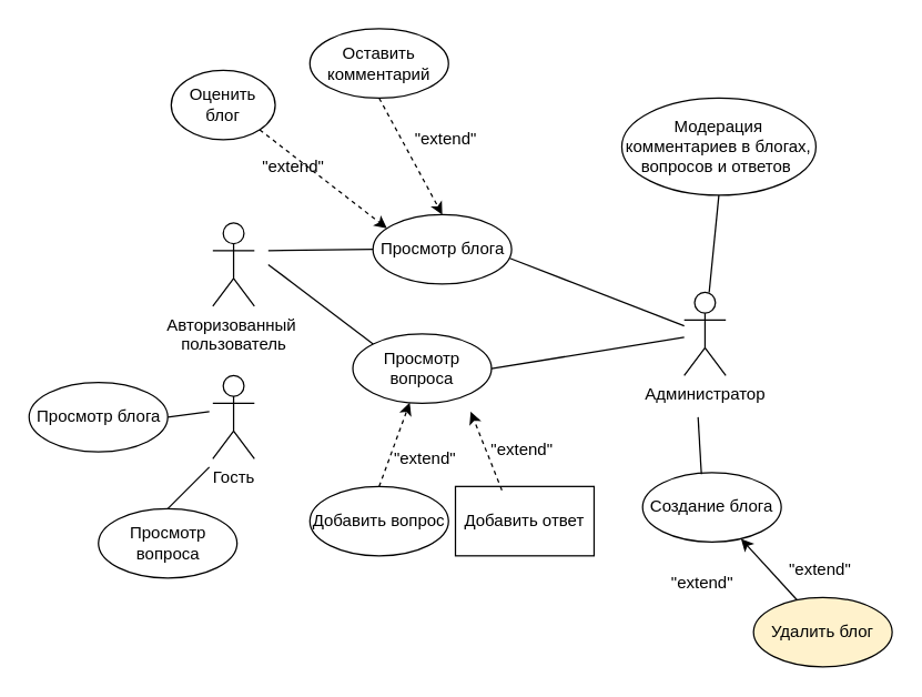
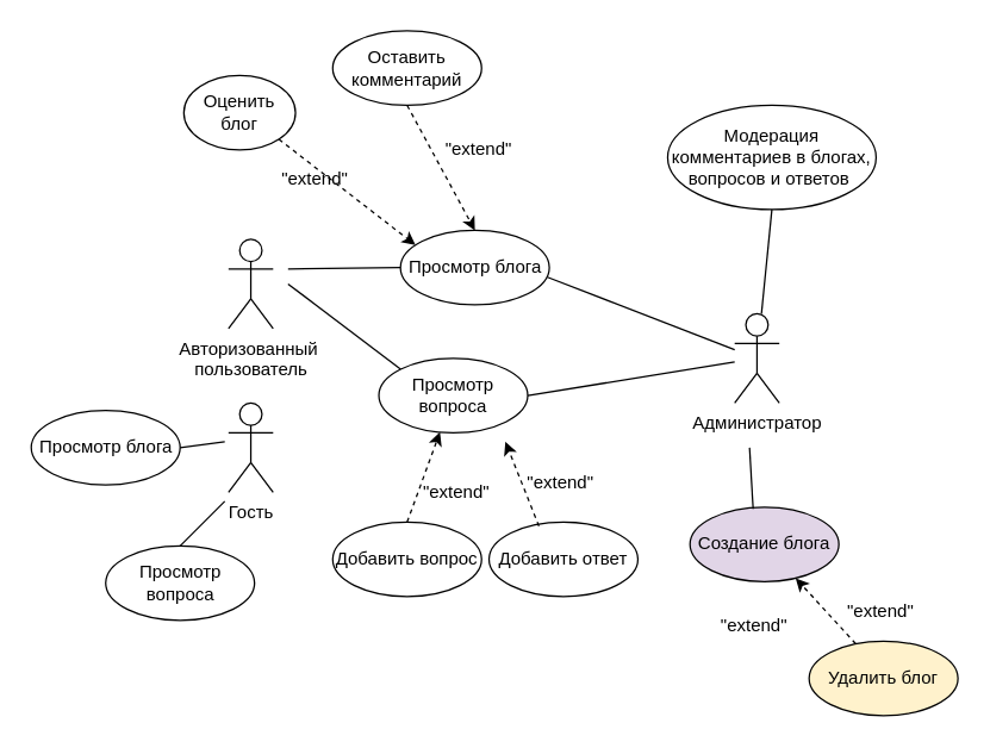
  <mxCell id="0" />
  <mxCell id="1" parent="0" />
  <mxCell id="2" value="Авторизованный&amp;nbsp;&lt;div&gt;пользователь&lt;/div&gt;" style="shape=umlActor;verticalLabelPosition=bottom;verticalAlign=top;html=1;outlineConnect=0;" parent="1" vertex="1"><mxGeometry x="153" y="160" width="30" height="60" as="geometry" /></mxCell>
  <mxCell id="3" value="Гость" style="shape=umlActor;verticalLabelPosition=bottom;verticalAlign=top;html=1;outlineConnect=0;" parent="1" vertex="1"><mxGeometry x="153" y="270" width="30" height="60" as="geometry" /></mxCell>
  <mxCell id="4" value="Администратор" style="shape=umlActor;verticalLabelPosition=bottom;verticalAlign=top;html=1;outlineConnect=0;" parent="1" vertex="1"><mxGeometry x="493" y="210" width="30" height="60" as="geometry" /></mxCell>
  <mxCell id="5" value="Просмотр блога" style="ellipse;whiteSpace=wrap;html=1;" parent="1" vertex="1"><mxGeometry x="268.5" y="154" width="100" height="50" as="geometry" /></mxCell>
  <mxCell id="6" value="Просмотр вопроса" style="ellipse;whiteSpace=wrap;html=1;" parent="1" vertex="1"><mxGeometry x="254" y="240" width="100" height="50" as="geometry" /></mxCell>
  <mxCell id="7" value="" style="endArrow=none;html=1;rounded=0;entryX=0;entryY=0.5;entryDx=0;entryDy=0;" parent="1" target="5" edge="1"><mxGeometry width="50" height="50" relative="1" as="geometry"><mxPoint x="193" y="180" as="sourcePoint" /><mxPoint x="233" y="120" as="targetPoint" /></mxGeometry></mxCell>
  <mxCell id="8" value="" style="endArrow=none;html=1;rounded=0;entryX=0;entryY=0;entryDx=0;entryDy=0;" parent="1" target="6" edge="1"><mxGeometry width="50" height="50" relative="1" as="geometry"><mxPoint x="193" y="190" as="sourcePoint" /><mxPoint x="263" y="230" as="targetPoint" /></mxGeometry></mxCell>
  <mxCell id="9" value="Оценить блог" style="ellipse;whiteSpace=wrap;html=1;" parent="1" vertex="1"><mxGeometry x="123" y="50" width="75" height="50" as="geometry" /></mxCell>
  <mxCell id="10" value="Оставить комментарий" style="ellipse;whiteSpace=wrap;html=1;" parent="1" vertex="1"><mxGeometry x="223" y="20" width="100" height="50" as="geometry" /></mxCell>
  <mxCell id="11" value="" style="endArrow=classic;dashed=1;html=1;rounded=0;exitX=0.5;exitY=1;exitDx=0;exitDy=0;endFill=1;startFill=0;entryX=0.5;entryY=0;entryDx=0;entryDy=0;" parent="1" source="10" target="5" edge="1"><mxGeometry width="50" height="50" relative="1" as="geometry"><mxPoint x="363" y="150" as="sourcePoint" /><mxPoint x="323" y="120" as="targetPoint" /></mxGeometry></mxCell>
  <mxCell id="12" value="" style="endArrow=classic;dashed=1;html=1;rounded=0;exitX=1;exitY=1;exitDx=0;exitDy=0;endFill=1;startFill=0;entryX=0.101;entryY=0.197;entryDx=0;entryDy=0;entryPerimeter=0;" parent="1" source="9" target="5" edge="1"><mxGeometry width="50" height="50" relative="1" as="geometry"><mxPoint x="213" y="90" as="sourcePoint" /><mxPoint x="230" y="157" as="targetPoint" /></mxGeometry></mxCell>
  <mxCell id="13" value="&quot;extend&quot;" style="text;strokeColor=none;fillColor=none;align=left;verticalAlign=middle;spacingLeft=4;spacingRight=4;overflow=hidden;points=[[0,0.5],[1,0.5]];portConstraint=eastwest;rotatable=0;whiteSpace=wrap;html=1;" parent="1" vertex="1"><mxGeometry x="293" y="90" width="70" height="20" as="geometry" /></mxCell>
  <mxCell id="14" value="&quot;extend&quot;" style="text;strokeColor=none;fillColor=none;align=left;verticalAlign=middle;spacingLeft=4;spacingRight=4;overflow=hidden;points=[[0,0.5],[1,0.5]];portConstraint=eastwest;rotatable=0;whiteSpace=wrap;html=1;" parent="1" vertex="1"><mxGeometry x="183" y="110" width="70" height="20" as="geometry" /></mxCell>
  <mxCell id="15" value="Добавить вопрос" style="ellipse;whiteSpace=wrap;html=1;" parent="1" vertex="1"><mxGeometry x="223" y="350" width="100" height="50" as="geometry" /></mxCell>
- <mxCell id="16" value="Добавить ответ" style="whiteSpace=wrap;html=1;rounded=0;" parent="1" vertex="1"><mxGeometry x="328" y="350" width="100" height="50" as="geometry" /></mxCell>
+ <mxCell id="16" value="Добавить ответ" style="ellipse;whiteSpace=wrap;html=1;" parent="1" vertex="1"><mxGeometry x="328" y="350" width="100" height="50" as="geometry" /></mxCell>
  <mxCell id="17" value="" style="endArrow=classic;dashed=1;html=1;rounded=0;exitX=0.335;exitY=0.054;exitDx=0;exitDy=0;endFill=1;startFill=0;exitPerimeter=0;" parent="1" source="16" edge="1"><mxGeometry width="50" height="50" relative="1" as="geometry"><mxPoint x="383" y="270" as="sourcePoint" /><mxPoint x="339" y="296" as="targetPoint" /></mxGeometry></mxCell>
  <mxCell id="18" value="" style="endArrow=classic;dashed=1;html=1;rounded=0;exitX=0.5;exitY=0;exitDx=0;exitDy=0;endFill=1;startFill=0;" parent="1" source="15" target="6" edge="1"><mxGeometry width="50" height="50" relative="1" as="geometry"><mxPoint x="247.5" y="363" as="sourcePoint" /><mxPoint x="228.5" y="306" as="targetPoint" /></mxGeometry></mxCell>
  <mxCell id="19" value="&quot;extend&quot;" style="text;strokeColor=none;fillColor=none;align=left;verticalAlign=middle;spacingLeft=4;spacingRight=4;overflow=hidden;points=[[0,0.5],[1,0.5]];portConstraint=eastwest;rotatable=0;whiteSpace=wrap;html=1;" parent="1" vertex="1"><mxGeometry x="348" y="314" width="70" height="20" as="geometry" /></mxCell>
  <mxCell id="20" value="&quot;extend&quot;" style="text;strokeColor=none;fillColor=none;align=left;verticalAlign=middle;spacingLeft=4;spacingRight=4;overflow=hidden;points=[[0,0.5],[1,0.5]];portConstraint=eastwest;rotatable=0;whiteSpace=wrap;html=1;" parent="1" vertex="1"><mxGeometry x="278" y="320" width="70" height="20" as="geometry" /></mxCell>
  <mxCell id="21" value="Модерация комментариев в блогах, вопросов и ответов&amp;nbsp;" style="ellipse;whiteSpace=wrap;html=1;" parent="1" vertex="1"><mxGeometry x="448" y="70" width="140" height="70" as="geometry" /></mxCell>
  <mxCell id="22" value="" style="endArrow=none;html=1;rounded=0;entryX=0.5;entryY=1;entryDx=0;entryDy=0;" parent="1" source="4" target="21" edge="1"><mxGeometry width="50" height="50" relative="1" as="geometry"><mxPoint x="573" y="210" as="sourcePoint" /><mxPoint x="563" y="150" as="targetPoint" /></mxGeometry></mxCell>
  <mxCell id="23" value="" style="endArrow=none;html=1;rounded=0;entryX=0.988;entryY=0.629;entryDx=0;entryDy=0;entryPerimeter=0;" parent="1" source="4" target="5" edge="1"><mxGeometry width="50" height="50" relative="1" as="geometry"><mxPoint x="563" y="220" as="sourcePoint" /><mxPoint x="563" y="170" as="targetPoint" /></mxGeometry></mxCell>
  <mxCell id="24" value="" style="endArrow=none;html=1;rounded=0;entryX=1;entryY=0.5;entryDx=0;entryDy=0;" parent="1" source="4" target="6" edge="1"><mxGeometry width="50" height="50" relative="1" as="geometry"><mxPoint x="550" y="244" as="sourcePoint" /><mxPoint x="353" y="220" as="targetPoint" /></mxGeometry></mxCell>
- <mxCell id="25" value="Создание блога" style="ellipse;whiteSpace=wrap;html=1;" parent="1" vertex="1"><mxGeometry x="463" y="340" width="100" height="50" as="geometry" /></mxCell>
+ <mxCell id="25" value="Создание блога" style="ellipse;whiteSpace=wrap;html=1;fillColor=#e1d5e7;" parent="1" vertex="1"><mxGeometry x="463" y="340" width="100" height="50" as="geometry" /></mxCell>
  <mxCell id="26" value="" style="endArrow=none;html=1;rounded=0;exitX=0.424;exitY=0.022;exitDx=0;exitDy=0;exitPerimeter=0;" parent="1" source="25" edge="1"><mxGeometry width="50" height="50" relative="1" as="geometry"><mxPoint x="527.66" y="360" as="sourcePoint" /><mxPoint x="503" y="300" as="targetPoint" /></mxGeometry></mxCell>
  <mxCell id="27" value="Удалить блог" style="ellipse;whiteSpace=wrap;html=1;fillColor=#fff2cc;" parent="1" vertex="1"><mxGeometry x="543" y="430" width="100" height="50" as="geometry" /></mxCell>
- <mxCell id="28" value="" style="endArrow=classic;dashed=0;html=1;rounded=0;endFill=1;startFill=0;exitX=0.313;exitY=0.035;exitDx=0;exitDy=0;exitPerimeter=0;" parent="1" source="27" target="25" edge="1"><mxGeometry width="50" height="50" relative="1" as="geometry"><mxPoint x="516" y="420" as="sourcePoint" /><mxPoint x="523" y="410" as="targetPoint" /></mxGeometry></mxCell>
+ <mxCell id="28" value="" style="endArrow=classic;dashed=1;html=1;rounded=0;endFill=1;startFill=0;exitX=0.313;exitY=0.035;exitDx=0;exitDy=0;exitPerimeter=0;" parent="1" source="27" target="25" edge="1"><mxGeometry width="50" height="50" relative="1" as="geometry"><mxPoint x="516" y="420" as="sourcePoint" /><mxPoint x="523" y="410" as="targetPoint" /></mxGeometry></mxCell>
  <mxCell id="29" value="Просмотр блога" style="ellipse;whiteSpace=wrap;html=1;" parent="1" vertex="1"><mxGeometry x="20.5" y="275" width="100" height="50" as="geometry" /></mxCell>
  <mxCell id="30" value="Просмотр вопроса" style="ellipse;whiteSpace=wrap;html=1;" parent="1" vertex="1"><mxGeometry x="70.5" y="366" width="100" height="50" as="geometry" /></mxCell>
  <mxCell id="31" value="" style="endArrow=none;html=1;rounded=0;exitX=1;exitY=0.5;exitDx=0;exitDy=0;" parent="1" source="29" edge="1"><mxGeometry width="50" height="50" relative="1" as="geometry"><mxPoint x="40.5" y="396" as="sourcePoint" /><mxPoint x="150.5" y="296" as="targetPoint" /></mxGeometry></mxCell>
  <mxCell id="32" value="" style="endArrow=none;html=1;rounded=0;exitX=0.5;exitY=0;exitDx=0;exitDy=0;" parent="1" source="30" edge="1"><mxGeometry width="50" height="50" relative="1" as="geometry"><mxPoint x="130.5" y="300" as="sourcePoint" /><mxPoint x="150.5" y="336" as="targetPoint" /></mxGeometry></mxCell>
  <mxCell id="33" value="&quot;extend&quot;" style="text;strokeColor=none;fillColor=none;align=left;verticalAlign=middle;spacingLeft=4;spacingRight=4;overflow=hidden;points=[[0,0.5],[1,0.5]];portConstraint=eastwest;rotatable=0;whiteSpace=wrap;html=1;" vertex="1" parent="1"><mxGeometry x="478" y="410" width="60" height="20" as="geometry" /></mxCell>
  <mxCell id="34" value="&quot;extend&quot;" style="text;strokeColor=none;fillColor=none;align=left;verticalAlign=middle;spacingLeft=4;spacingRight=4;overflow=hidden;points=[[0,0.5],[1,0.5]];portConstraint=eastwest;rotatable=0;whiteSpace=wrap;html=1;" vertex="1" parent="1"><mxGeometry x="563" y="400" width="60" height="20" as="geometry" /></mxCell>
